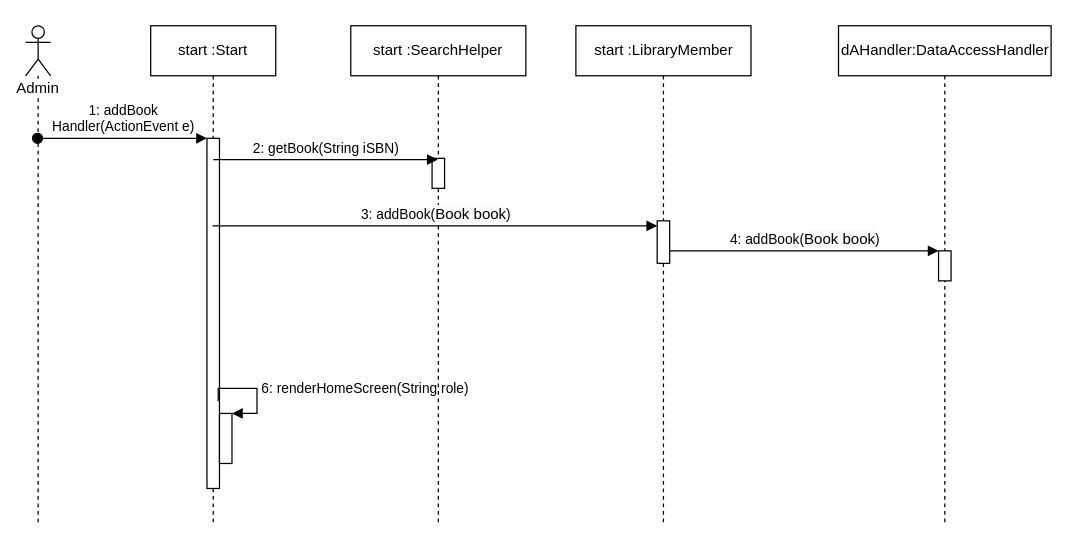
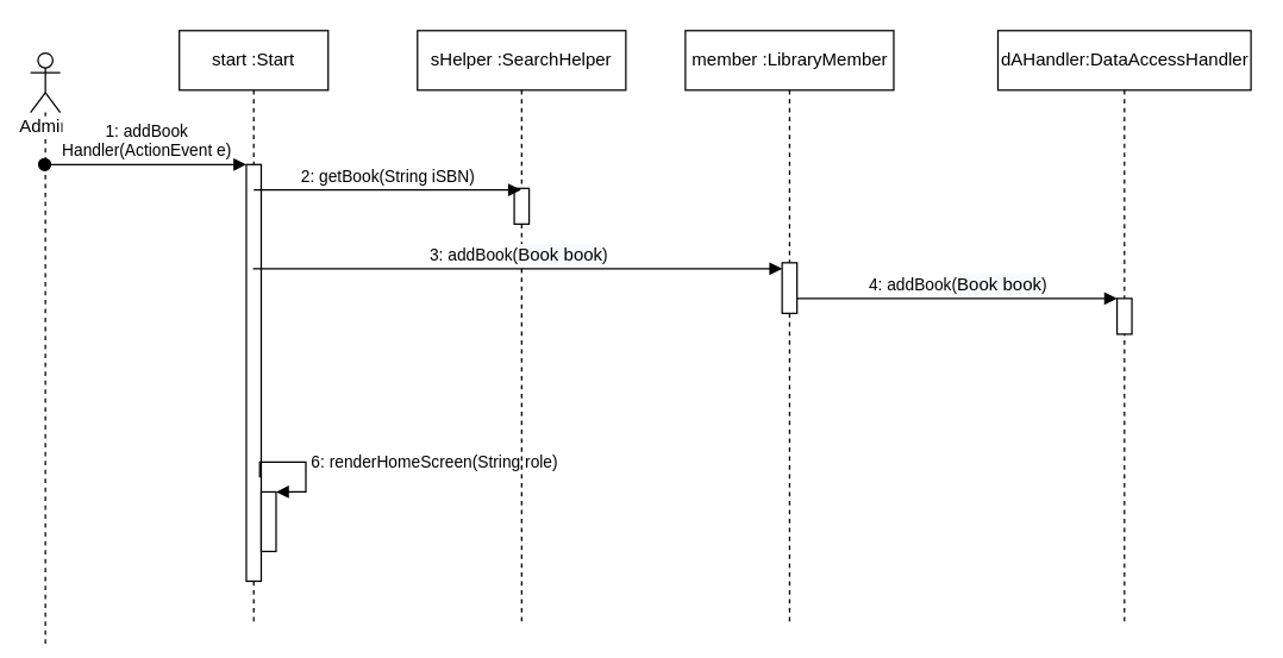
  <mxCell id="0" />
  <mxCell id="1" parent="0" />
- <mxCell id="2" value="Admin" style="shape=umlLifeline;participant=umlActor;perimeter=lifelinePerimeter;whiteSpace=wrap;html=1;container=1;collapsible=0;recursiveResize=0;verticalAlign=top;spacingTop=36;labelBackgroundColor=#ffffff;outlineConnect=0;" vertex="1" parent="1"><mxGeometry x="20" y="20" width="20" height="400" as="geometry" /></mxCell>
+ <mxCell id="2" value="Admin" style="shape=umlLifeline;participant=umlActor;perimeter=lifelinePerimeter;whiteSpace=wrap;html=1;container=1;collapsible=0;recursiveResize=0;verticalAlign=top;spacingTop=36;labelBackgroundColor=#ffffff;outlineConnect=0;" vertex="1" parent="1"><mxGeometry x="20" y="35" width="20" height="400" as="geometry" /></mxCell>
  <mxCell id="3" value="start :Start" style="shape=umlLifeline;perimeter=lifelinePerimeter;whiteSpace=wrap;html=1;container=1;collapsible=0;recursiveResize=0;outlineConnect=0;" vertex="1" parent="1"><mxGeometry x="120" y="20" width="100" height="400" as="geometry" /></mxCell>
  <mxCell id="4" value="" style="html=1;points=[];perimeter=orthogonalPerimeter;" vertex="1" parent="3"><mxGeometry x="45" y="90" width="10" height="280" as="geometry" /></mxCell>
  <mxCell id="5" value="" style="html=1;points=[];perimeter=orthogonalPerimeter;" vertex="1" parent="3"><mxGeometry x="55" y="310" width="10" height="40" as="geometry" /></mxCell>
  <mxCell id="6" value="6: renderHomeScreen(String role)" style="edgeStyle=orthogonalEdgeStyle;html=1;align=left;spacingLeft=2;endArrow=block;rounded=0;entryX=1;entryY=0;exitX=0.9;exitY=0.751;exitDx=0;exitDy=0;exitPerimeter=0;" edge="1" parent="3" source="4" target="5"><mxGeometry relative="1" as="geometry"><mxPoint x="60" y="290" as="sourcePoint" /><Array as="points"><mxPoint x="85" y="290" /><mxPoint x="85" y="310" /></Array></mxGeometry></mxCell>
- <mxCell id="7" value="start :SearchHelper&lt;br&gt;" style="shape=umlLifeline;perimeter=lifelinePerimeter;whiteSpace=wrap;html=1;container=1;collapsible=0;recursiveResize=0;outlineConnect=0;" vertex="1" parent="1"><mxGeometry x="280" y="20" width="140" height="400" as="geometry" /></mxCell>
+ <mxCell id="7" value="sHelper :SearchHelper&lt;br&gt;" style="shape=umlLifeline;perimeter=lifelinePerimeter;whiteSpace=wrap;html=1;container=1;collapsible=0;recursiveResize=0;outlineConnect=0;" vertex="1" parent="1"><mxGeometry x="280" y="20" width="140" height="400" as="geometry" /></mxCell>
  <mxCell id="8" value="" style="html=1;points=[];perimeter=orthogonalPerimeter;" vertex="1" parent="7"><mxGeometry x="65" y="106" width="10" height="24" as="geometry" /></mxCell>
  <mxCell id="9" value="1: addBook&lt;br&gt;Handler(ActionEvent e)" style="html=1;verticalAlign=bottom;startArrow=oval;endArrow=block;startSize=8;" edge="1" parent="1" source="2" target="4"><mxGeometry relative="1" as="geometry"><mxPoint x="105" y="100" as="sourcePoint" /><Array as="points"><mxPoint x="80" y="110" /></Array></mxGeometry></mxCell>
  <mxCell id="10" value="2: getBook(String iSBN)" style="html=1;verticalAlign=bottom;endArrow=block;" edge="1" parent="1" target="7"><mxGeometry width="80" relative="1" as="geometry"><mxPoint x="170" y="127" as="sourcePoint" /><mxPoint x="350" y="127" as="targetPoint" /></mxGeometry></mxCell>
- <mxCell id="11" value="start :LibraryMember" style="html=1;points=[];perimeter=orthogonalPerimeter;shape=umlLifeline;participant=label;fontFamily=Helvetica;fontSize=12;fontColor=#000000;align=center;strokeColor=#000000;fillColor=#ffffff;recursiveResize=0;container=1;collapsible=0;" vertex="1" parent="1"><mxGeometry x="460" y="20" width="140" height="400" as="geometry" /></mxCell>
+ <mxCell id="11" value="member :LibraryMember" style="html=1;points=[];perimeter=orthogonalPerimeter;shape=umlLifeline;participant=label;fontFamily=Helvetica;fontSize=12;fontColor=#000000;align=center;strokeColor=#000000;fillColor=#ffffff;recursiveResize=0;container=1;collapsible=0;" vertex="1" parent="1"><mxGeometry x="460" y="20" width="140" height="400" as="geometry" /></mxCell>
  <mxCell id="12" value="" style="html=1;points=[];perimeter=orthogonalPerimeter;" vertex="1" parent="11"><mxGeometry x="65" y="156" width="10" height="34" as="geometry" /></mxCell>
  <mxCell id="13" value="3: addBook(&lt;span style=&quot;font-size: 12px ; background-color: rgb(248 , 249 , 250)&quot;&gt;Book book&lt;/span&gt;)" style="html=1;verticalAlign=bottom;endArrow=block;" edge="1" parent="1" source="3" target="12"><mxGeometry width="80" relative="1" as="geometry"><mxPoint x="380" y="240" as="sourcePoint" /><mxPoint x="460" y="240" as="targetPoint" /><Array as="points"><mxPoint x="500" y="180" /></Array></mxGeometry></mxCell>
  <mxCell id="14" value="dAHandler:DataAccessHandler" style="html=1;points=[];perimeter=orthogonalPerimeter;shape=umlLifeline;participant=label;fontFamily=Helvetica;fontSize=12;fontColor=#000000;align=center;strokeColor=#000000;fillColor=#ffffff;recursiveResize=0;container=1;collapsible=0;" vertex="1" parent="1"><mxGeometry x="670" y="20" width="170" height="400" as="geometry" /></mxCell>
  <mxCell id="15" value="" style="html=1;points=[];perimeter=orthogonalPerimeter;" vertex="1" parent="14"><mxGeometry x="80" y="180" width="10" height="24" as="geometry" /></mxCell>
  <mxCell id="16" value="4: addBook(&lt;span style=&quot;font-size: 12px ; background-color: rgb(248 , 249 , 250)&quot;&gt;Book book&lt;/span&gt;)" style="html=1;verticalAlign=bottom;endArrow=block;" edge="1" parent="1" source="12" target="15"><mxGeometry width="80" relative="1" as="geometry"><mxPoint x="550" y="197.5" as="sourcePoint" /><mxPoint x="630" y="197.5" as="targetPoint" /></mxGeometry></mxCell>
